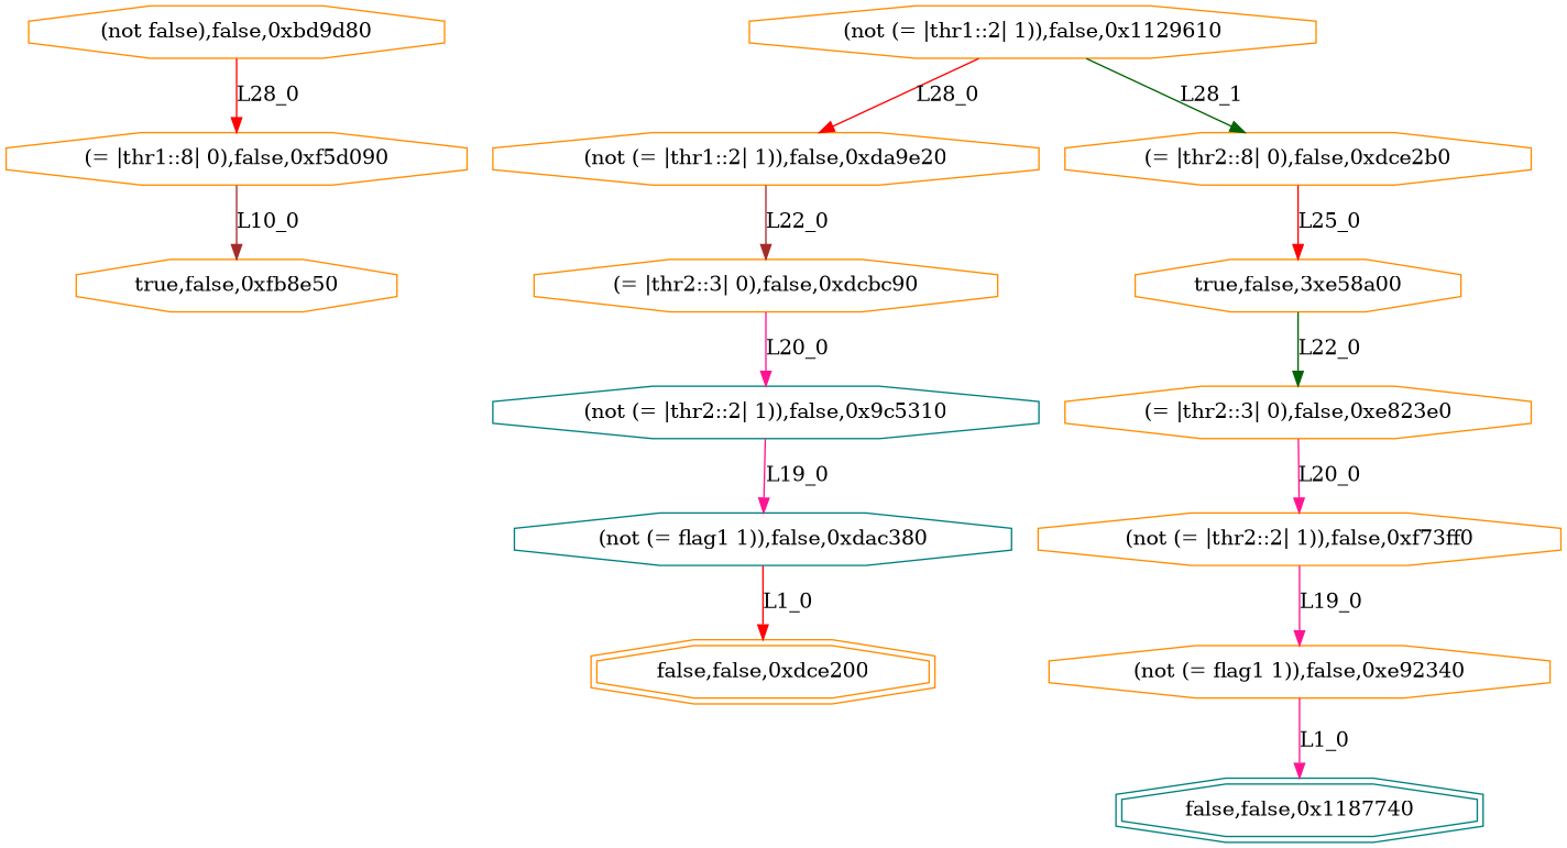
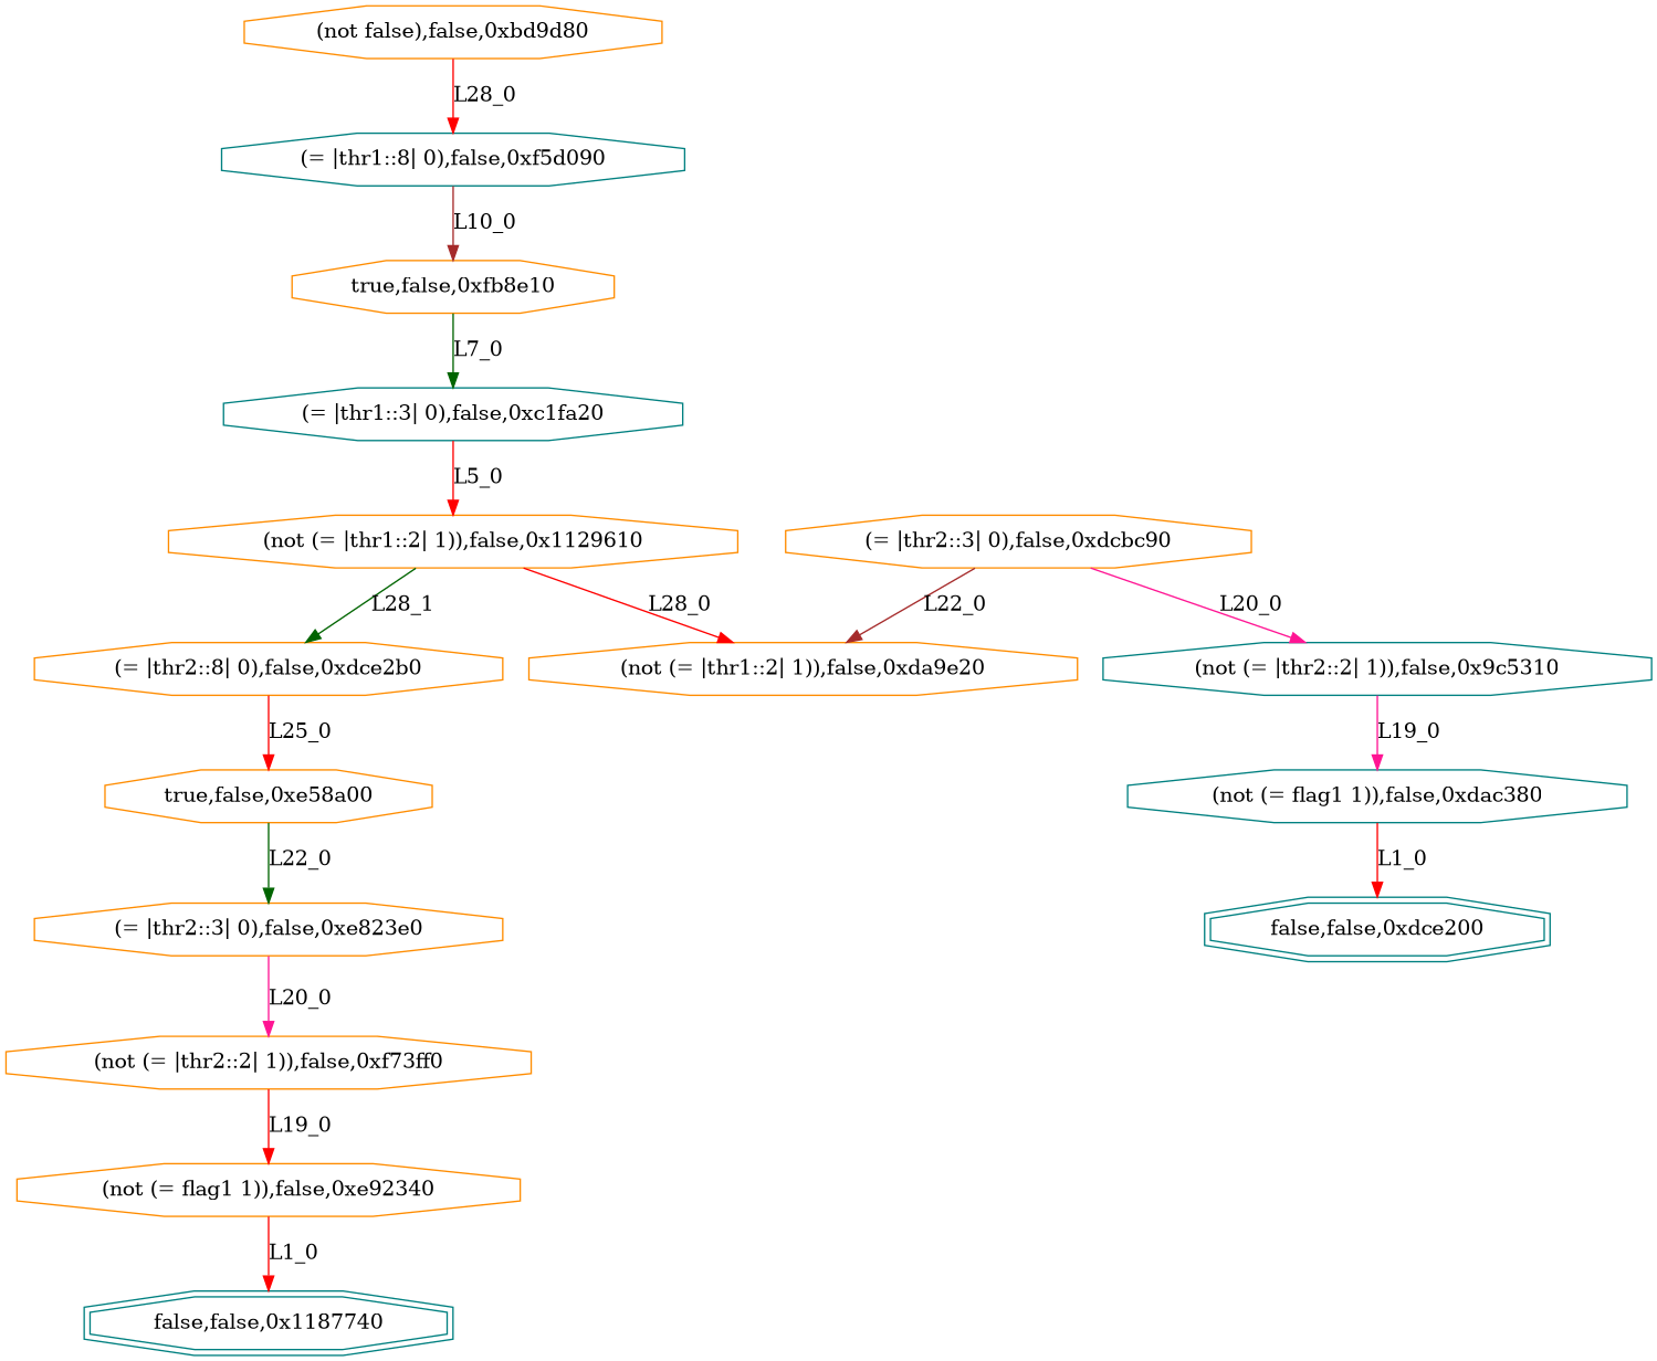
  digraph {
    node [color=darkorange shape=octagon]
    edge [color=red]
    n1 [label="(not false),false,0xbd9d80"]
-   n2 [label="(= |thr1::8| 0),false,0xf5d090"]
-   n3 [label="true,false,0xfb8e50"]
+   n2 [color=teal label="(= |thr1::8| 0),false,0xf5d090"]
+   n3 [label="true,false,0xfb8e10"]
+   n4 [color=teal label="(= |thr1::3| 0),false,0xc1fa20"]
    n5 [label="(not (= |thr1::2| 1)),false,0x1129610"]
    n6 [label="(not (= |thr1::2| 1)),false,0xda9e20"]
    n7 [label="(= |thr2::8| 0),false,0xdce2b0"]
    n8 [label="(= |thr2::3| 0),false,0xdcbc90"]
-   n9 [label="true,false,3xe58a00"]
+   n9 [label="true,false,0xe58a00"]
    n10 [color=teal label="(not (= |thr2::2| 1)),false,0x9c5310"]
    n11 [color=teal label="(not (= flag1 1)),false,0xdac380"]
-   n12 [label="false,false,0xdce200" shape=doubleoctagon]
+   n12 [color=teal label="false,false,0xdce200" shape=doubleoctagon]
    n13 [label="(= |thr2::3| 0),false,0xe823e0"]
    n14 [label="(not (= |thr2::2| 1)),false,0xf73ff0"]
    n15 [label="(not (= flag1 1)),false,0xe92340"]
    n16 [color=teal label="false,false,0x1187740" shape=doubleoctagon]
    n1 -> n2 [label=L28_0]
    n2 -> n3 [color=brown label=L10_0]
+   n3 -> n4 [color=darkgreen label=L7_0]
+   n4 -> n5 [label=L5_0]
    n5 -> n6 [label=L28_0]
    n5 -> n7 [color=darkgreen label=L28_1]
-   n6 -> n8 [color=brown label=L22_0]
+   n8 -> n6 [color=brown label=L22_0]
    n7 -> n9 [label=L25_0]
    n8 -> n10 [color=deeppink label=L20_0]
    n9 -> n13 [color=darkgreen label=L22_0]
    n10 -> n11 [color=deeppink label=L19_0]
    n11 -> n12 [label=L1_0]
    n13 -> n14 [color=deeppink label=L20_0]
-   n14 -> n15 [color=deeppink label=L19_0]
-   n15 -> n16 [color=deeppink label=L1_0]
+   n14 -> n15 [label=L19_0]
+   n15 -> n16 [label=L1_0]
  }
